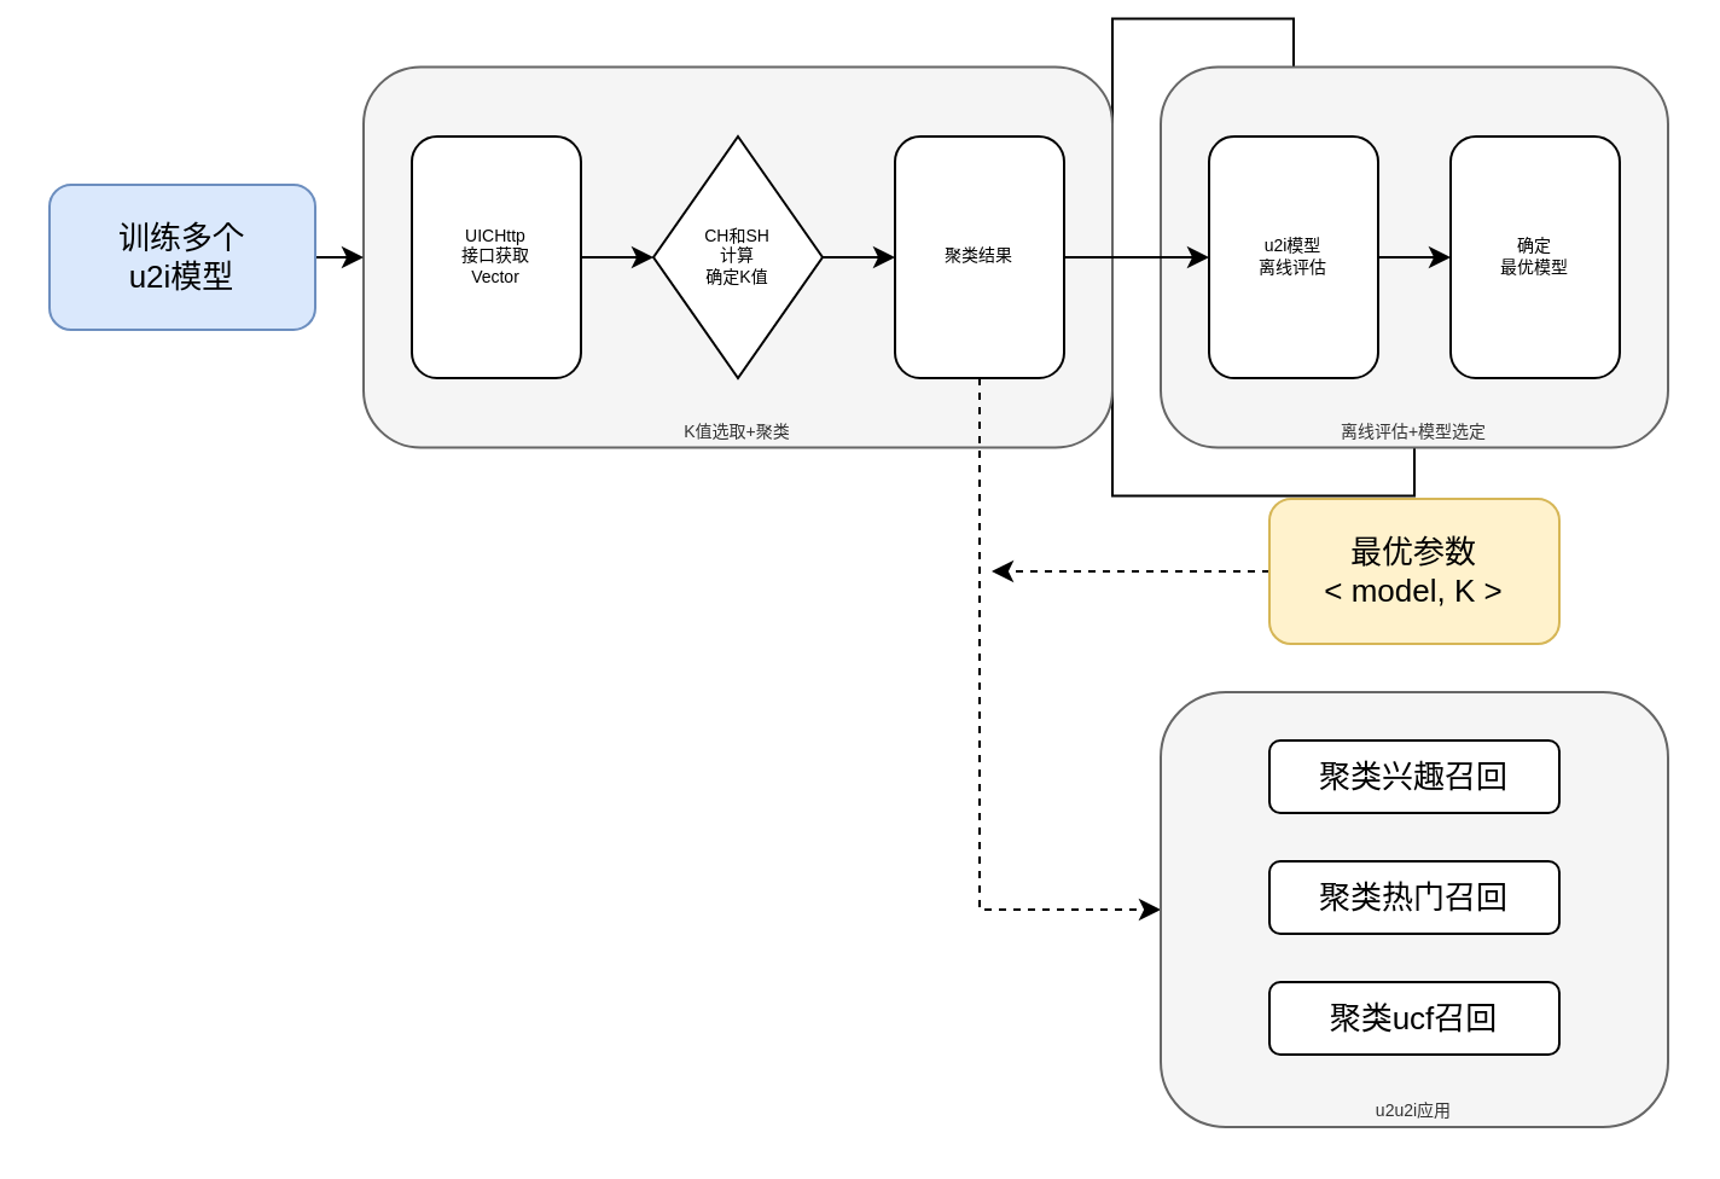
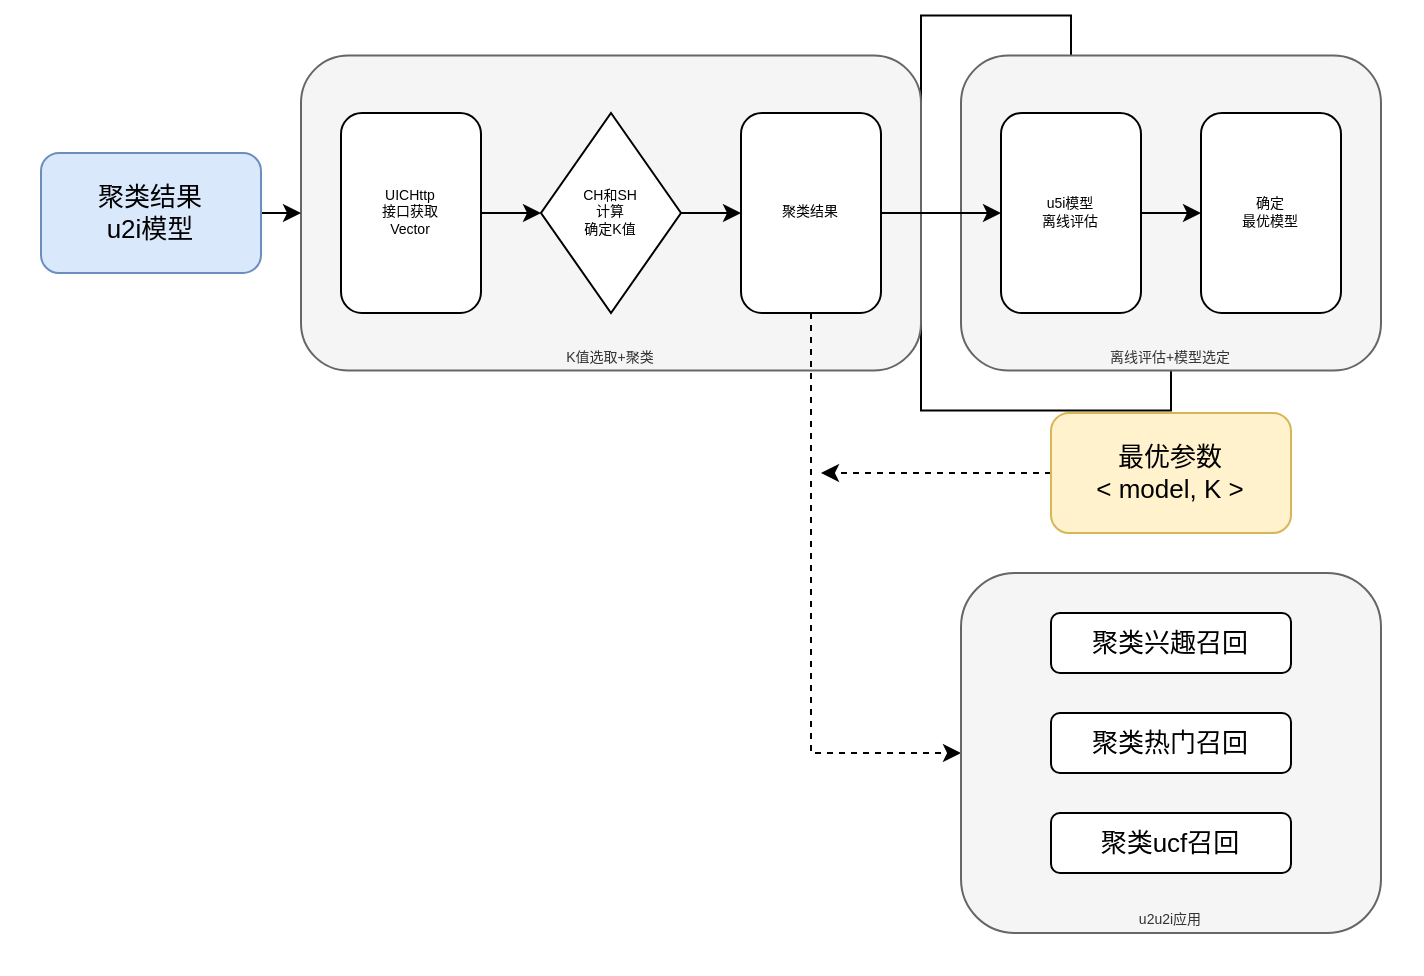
  <mxCell id="0" />
  <mxCell id="1" parent="0" />
  <mxCell id="2" style="edgeStyle=orthogonalEdgeStyle;rounded=0;orthogonalLoop=1;jettySize=auto;html=1;exitX=0.5;exitY=1;exitDx=0;exitDy=0;fontSize=13;" edge="1" parent="1" source="3" target="15"><mxGeometry relative="1" as="geometry" /></mxCell>
  <mxCell id="3" value="离线评估+模型选定" style="rounded=1;whiteSpace=wrap;html=1;fontSize=7;verticalAlign=bottom;fillColor=#f5f5f5;strokeColor=#666666;fontColor=#333333;" vertex="1" parent="1"><mxGeometry x="480" y="20.25" width="210" height="157.5" as="geometry" /></mxCell>
  <mxCell id="4" value="K值选取+聚类" style="rounded=1;whiteSpace=wrap;html=1;fontSize=7;verticalAlign=bottom;fillColor=#f5f5f5;strokeColor=#666666;fontColor=#333333;" vertex="1" parent="1"><mxGeometry x="150" y="20.25" width="310" height="157.5" as="geometry" /></mxCell>
  <mxCell id="5" style="edgeStyle=orthogonalEdgeStyle;rounded=0;orthogonalLoop=1;jettySize=auto;html=1;exitX=1;exitY=0.5;exitDx=0;exitDy=0;fontSize=13;" edge="1" parent="1" source="6" target="4"><mxGeometry relative="1" as="geometry" /></mxCell>
- <mxCell id="6" value="训练多个&lt;br&gt;u2i模型" style="rounded=1;whiteSpace=wrap;html=1;fillColor=#dae8fc;strokeColor=#6c8ebf;fontSize=13;" vertex="1" parent="1"><mxGeometry x="20" y="69" width="110" height="60" as="geometry" /></mxCell>
+ <mxCell id="6" value="聚类结果&lt;br&gt;u2i模型" style="rounded=1;whiteSpace=wrap;html=1;fillColor=#dae8fc;strokeColor=#6c8ebf;fontSize=13;" vertex="1" parent="1"><mxGeometry x="20" y="69" width="110" height="60" as="geometry" /></mxCell>
  <mxCell id="7" style="edgeStyle=orthogonalEdgeStyle;rounded=0;orthogonalLoop=1;jettySize=auto;html=1;exitX=1;exitY=0.5;exitDx=0;exitDy=0;entryX=0;entryY=0.5;entryDx=0;entryDy=0;fontSize=7;" edge="1" parent="1" source="8" target="10"><mxGeometry relative="1" as="geometry" /></mxCell>
  <mxCell id="8" value="UICHttp&lt;br&gt;接口获取&lt;br&gt;Vector" style="rounded=1;whiteSpace=wrap;html=1;fontSize=7;" vertex="1" parent="1"><mxGeometry x="170" y="49" width="70" height="100" as="geometry" /></mxCell>
  <mxCell id="9" style="edgeStyle=orthogonalEdgeStyle;rounded=0;orthogonalLoop=1;jettySize=auto;html=1;exitX=1;exitY=0.5;exitDx=0;exitDy=0;entryX=0;entryY=0.5;entryDx=0;entryDy=0;fontSize=7;" edge="1" parent="1" source="10" target="13"><mxGeometry relative="1" as="geometry" /></mxCell>
  <mxCell id="10" value="CH和SH&lt;br&gt;计算&lt;br&gt;确定K值" style="rhombus;whiteSpace=wrap;html=1;fontSize=7;" vertex="1" parent="1"><mxGeometry x="270" y="49" width="70" height="100" as="geometry" /></mxCell>
  <mxCell id="11" style="edgeStyle=orthogonalEdgeStyle;rounded=0;orthogonalLoop=1;jettySize=auto;html=1;exitX=1;exitY=0.5;exitDx=0;exitDy=0;fontSize=13;" edge="1" parent="1" source="13" target="15"><mxGeometry relative="1" as="geometry" /></mxCell>
  <mxCell id="12" style="edgeStyle=orthogonalEdgeStyle;rounded=0;orthogonalLoop=1;jettySize=auto;html=1;exitX=0.5;exitY=1;exitDx=0;exitDy=0;entryX=0;entryY=0.5;entryDx=0;entryDy=0;fontSize=13;dashed=1;" edge="1" parent="1" source="13" target="19"><mxGeometry relative="1" as="geometry" /></mxCell>
  <mxCell id="13" value="聚类结果" style="rounded=1;whiteSpace=wrap;html=1;fontSize=7;" vertex="1" parent="1"><mxGeometry x="370" y="49" width="70" height="100" as="geometry" /></mxCell>
  <mxCell id="14" style="edgeStyle=orthogonalEdgeStyle;rounded=0;orthogonalLoop=1;jettySize=auto;html=1;exitX=1;exitY=0.5;exitDx=0;exitDy=0;entryX=0;entryY=0.5;entryDx=0;entryDy=0;fontSize=7;" edge="1" parent="1" source="15" target="16"><mxGeometry relative="1" as="geometry" /></mxCell>
- <mxCell id="15" value="u2i模型&lt;br&gt;离线评估" style="rounded=1;whiteSpace=wrap;html=1;fontSize=7;" vertex="1" parent="1"><mxGeometry x="500" y="49" width="70" height="100" as="geometry" /></mxCell>
+ <mxCell id="15" value="u5i模型&lt;br&gt;离线评估" style="rounded=1;whiteSpace=wrap;html=1;fontSize=7;" vertex="1" parent="1"><mxGeometry x="500" y="49" width="70" height="100" as="geometry" /></mxCell>
  <mxCell id="16" value="确定&lt;br&gt;最优模型" style="rounded=1;whiteSpace=wrap;html=1;fontSize=7;" vertex="1" parent="1"><mxGeometry x="600" y="49" width="70" height="100" as="geometry" /></mxCell>
  <mxCell id="17" style="edgeStyle=orthogonalEdgeStyle;rounded=0;orthogonalLoop=1;jettySize=auto;html=1;exitX=0;exitY=0.5;exitDx=0;exitDy=0;dashed=1;fontSize=13;" edge="1" parent="1" source="18"><mxGeometry relative="1" as="geometry"><mxPoint x="410" y="229" as="targetPoint" /></mxGeometry></mxCell>
  <mxCell id="18" value="最优参数&lt;br&gt;&amp;lt; model, K &amp;gt;" style="rounded=1;whiteSpace=wrap;html=1;fontSize=13;fillColor=#fff2cc;strokeColor=#d6b656;" vertex="1" parent="1"><mxGeometry x="525" y="199" width="120" height="60" as="geometry" /></mxCell>
  <mxCell id="19" value="u2u2i应用" style="rounded=1;whiteSpace=wrap;html=1;fontSize=7;verticalAlign=bottom;fillColor=#f5f5f5;strokeColor=#666666;fontColor=#333333;" vertex="1" parent="1"><mxGeometry x="480" y="279" width="210" height="180" as="geometry" /></mxCell>
  <mxCell id="20" value="聚类兴趣召回" style="rounded=1;whiteSpace=wrap;html=1;fontSize=13;" vertex="1" parent="1"><mxGeometry x="525" y="299" width="120" height="30" as="geometry" /></mxCell>
  <mxCell id="21" value="聚类热门召回" style="rounded=1;whiteSpace=wrap;html=1;fontSize=13;" vertex="1" parent="1"><mxGeometry x="525" y="349" width="120" height="30" as="geometry" /></mxCell>
  <mxCell id="22" value="聚类ucf召回" style="rounded=1;whiteSpace=wrap;html=1;fontSize=13;" vertex="1" parent="1"><mxGeometry x="525" y="399" width="120" height="30" as="geometry" /></mxCell>
